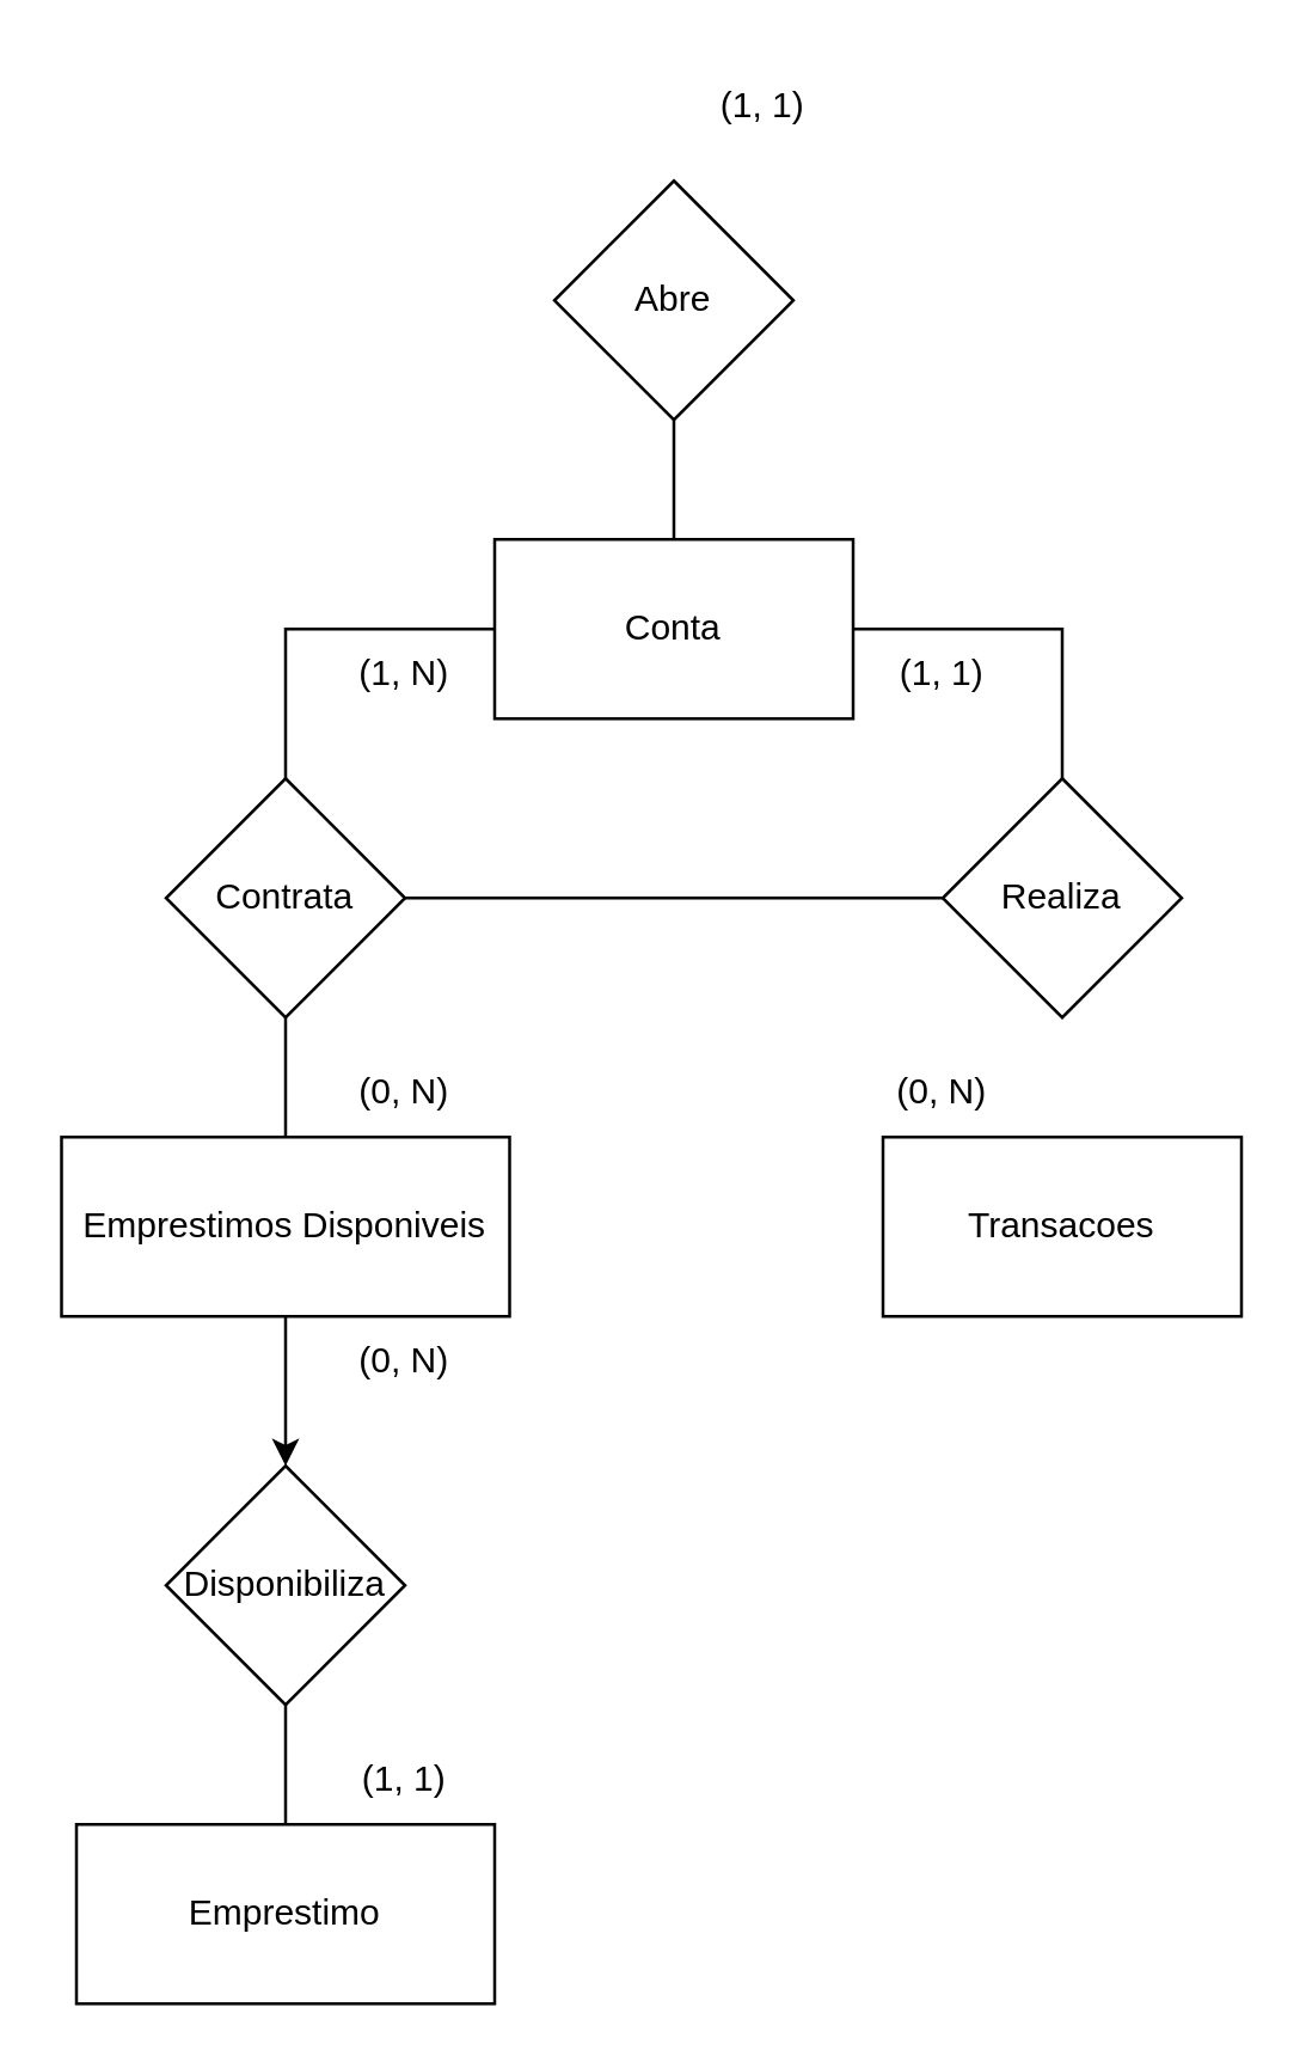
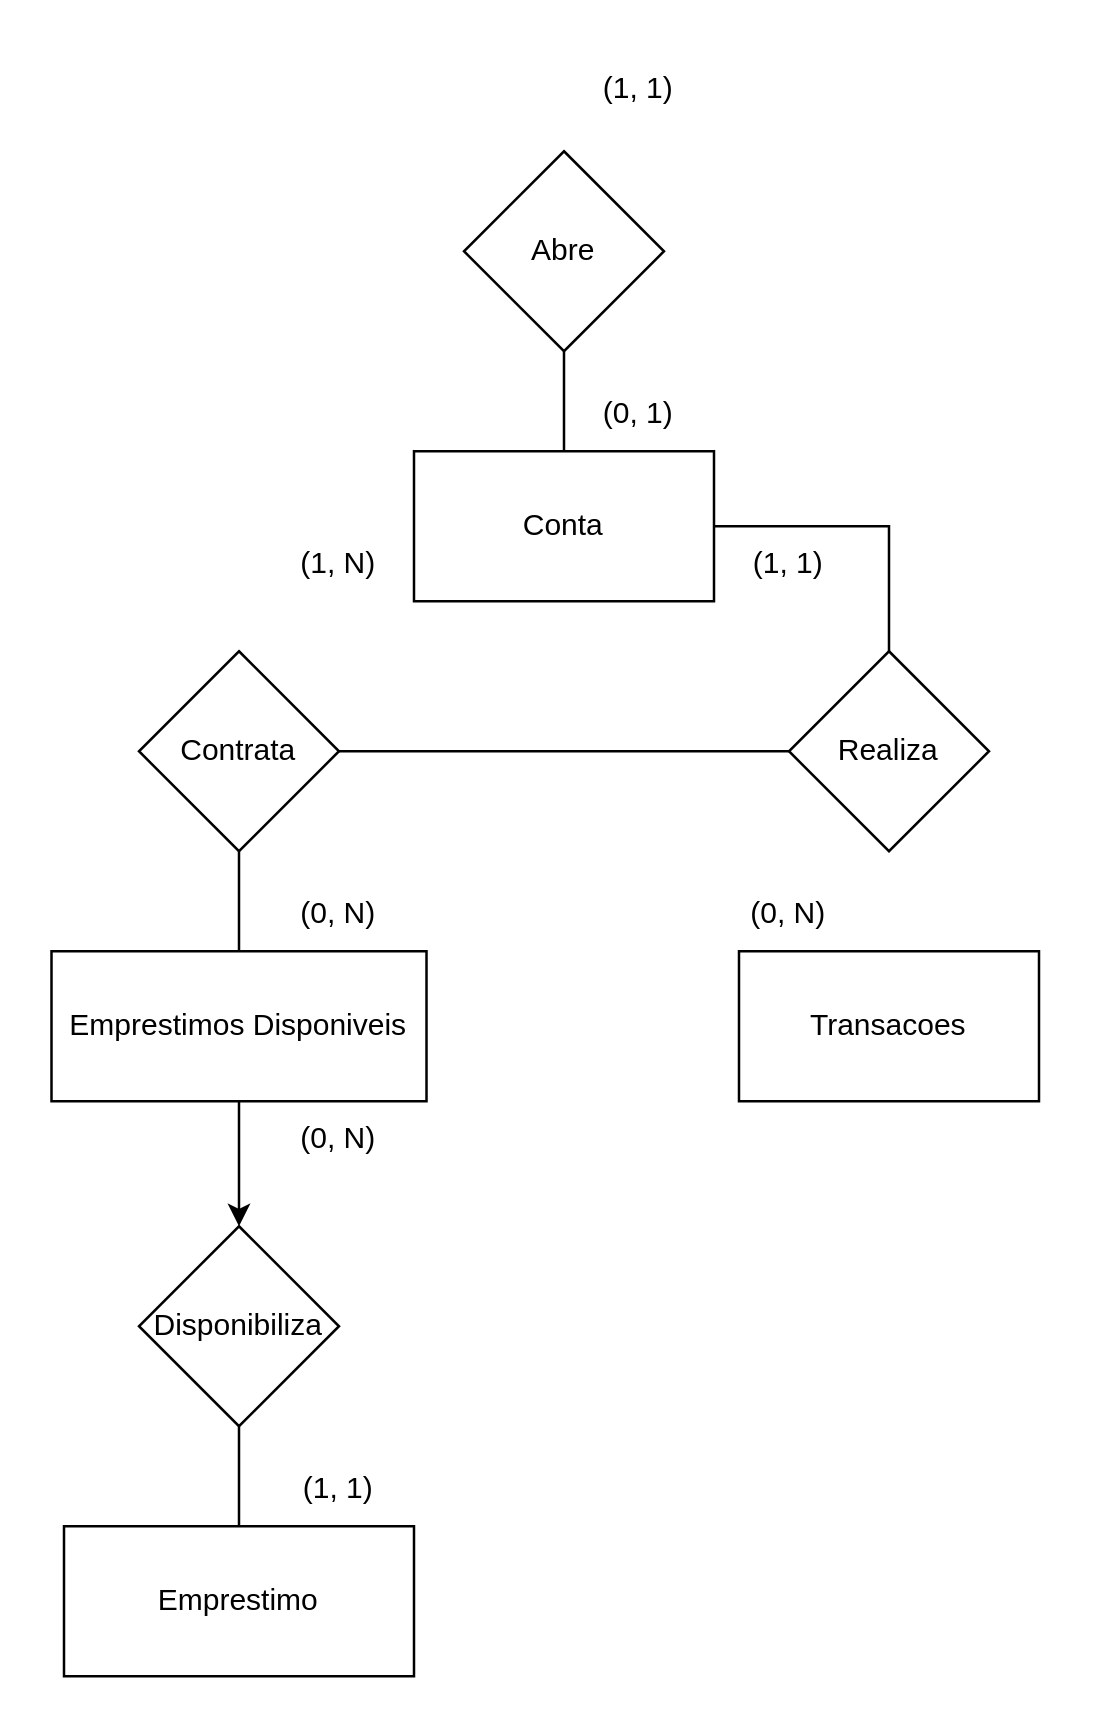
  <mxCell id="0" />
  <mxCell id="1" parent="0" />
- <mxCell id="2" style="edgeStyle=orthogonalEdgeStyle;rounded=0;orthogonalLoop=1;jettySize=auto;html=1;entryX=0.5;entryY=0;entryDx=0;entryDy=0;endArrow=none;startFill=0;" edge="1" parent="1" source="4" target="11"><mxGeometry relative="1" as="geometry" /></mxCell>
  <mxCell id="3" style="edgeStyle=orthogonalEdgeStyle;rounded=0;orthogonalLoop=1;jettySize=auto;html=1;entryX=0.5;entryY=0;entryDx=0;entryDy=0;endArrow=none;startFill=0;" edge="1" parent="1" source="4" target="9"><mxGeometry relative="1" as="geometry" /></mxCell>
  <mxCell id="4" value="Conta" style="rounded=0;whiteSpace=wrap;html=1;" vertex="1" parent="1"><mxGeometry x="165" y="180" width="120" height="60" as="geometry" /></mxCell>
  <mxCell id="5" value="Transacoes" style="rounded=0;whiteSpace=wrap;html=1;" vertex="1" parent="1"><mxGeometry x="295" y="380" width="120" height="60" as="geometry" /></mxCell>
  <mxCell id="6" style="edgeStyle=orthogonalEdgeStyle;rounded=0;orthogonalLoop=1;jettySize=auto;html=1;endArrow=none;startFill=0;" edge="1" parent="1" source="7" target="4"><mxGeometry relative="1" as="geometry" /></mxCell>
  <mxCell id="7" value="Abre" style="rhombus;whiteSpace=wrap;html=1;" vertex="1" parent="1"><mxGeometry x="185" y="60" width="80" height="80" as="geometry" /></mxCell>
  <mxCell id="8" style="edgeStyle=orthogonalEdgeStyle;rounded=0;orthogonalLoop=1;jettySize=auto;html=1;endArrow=none;startFill=0;" edge="1" parent="1" source="9" target="11"><mxGeometry relative="1" as="geometry" /></mxCell>
  <mxCell id="9" value="Realiza" style="rhombus;whiteSpace=wrap;html=1;" vertex="1" parent="1"><mxGeometry x="315" y="260" width="80" height="80" as="geometry" /></mxCell>
  <mxCell id="10" style="edgeStyle=orthogonalEdgeStyle;rounded=0;orthogonalLoop=1;jettySize=auto;html=1;entryX=0.5;entryY=0;entryDx=0;entryDy=0;endArrow=none;startFill=0;" edge="1" parent="1" source="11" target="13"><mxGeometry relative="1" as="geometry" /></mxCell>
  <mxCell id="11" value="Contrata" style="rhombus;whiteSpace=wrap;html=1;" vertex="1" parent="1"><mxGeometry x="55" y="260" width="80" height="80" as="geometry" /></mxCell>
  <mxCell id="12" style="edgeStyle=orthogonalEdgeStyle;rounded=0;orthogonalLoop=1;jettySize=auto;html=1;entryX=0.5;entryY=0;entryDx=0;entryDy=0;endArrow=classic;startFill=0;" edge="1" parent="1" source="13" target="16"><mxGeometry relative="1" as="geometry" /></mxCell>
  <mxCell id="13" value="Emprestimos Disponiveis" style="rounded=0;whiteSpace=wrap;html=1;" vertex="1" parent="1"><mxGeometry x="20" y="380" width="150" height="60" as="geometry" /></mxCell>
  <mxCell id="14" value="Emprestimo" style="rounded=0;whiteSpace=wrap;html=1;" vertex="1" parent="1"><mxGeometry x="25" y="610" width="140" height="60" as="geometry" /></mxCell>
  <mxCell id="15" style="edgeStyle=orthogonalEdgeStyle;rounded=0;orthogonalLoop=1;jettySize=auto;html=1;entryX=0.5;entryY=0;entryDx=0;entryDy=0;endArrow=none;startFill=0;" edge="1" parent="1" source="16" target="14"><mxGeometry relative="1" as="geometry" /></mxCell>
  <mxCell id="16" value="Disponibiliza" style="rhombus;whiteSpace=wrap;html=1;" vertex="1" parent="1"><mxGeometry x="55" y="490" width="80" height="80" as="geometry" /></mxCell>
  <mxCell id="17" value="(0, N)" style="text;html=1;align=center;verticalAlign=middle;whiteSpace=wrap;rounded=0;" vertex="1" parent="1"><mxGeometry x="285" y="350" width="60" height="30" as="geometry" /></mxCell>
  <mxCell id="18" value="(1, 1)" style="text;html=1;align=center;verticalAlign=middle;whiteSpace=wrap;rounded=0;" vertex="1" parent="1"><mxGeometry x="285" y="210" width="60" height="30" as="geometry" /></mxCell>
+ <mxCell id="19" value="(0, 1)" style="text;html=1;align=center;verticalAlign=middle;whiteSpace=wrap;rounded=0;" vertex="1" parent="1"><mxGeometry x="225" y="150" width="60" height="30" as="geometry" /></mxCell>
  <mxCell id="20" value="(1, 1)" style="text;html=1;align=center;verticalAlign=middle;whiteSpace=wrap;rounded=0;" vertex="1" parent="1"><mxGeometry x="225" y="20" width="60" height="30" as="geometry" /></mxCell>
  <mxCell id="21" value="(0, N)" style="text;html=1;align=center;verticalAlign=middle;whiteSpace=wrap;rounded=0;" vertex="1" parent="1"><mxGeometry x="105" y="440" width="60" height="30" as="geometry" /></mxCell>
  <mxCell id="22" value="(1, 1)" style="text;html=1;align=center;verticalAlign=middle;whiteSpace=wrap;rounded=0;" vertex="1" parent="1"><mxGeometry x="105" y="580" width="60" height="30" as="geometry" /></mxCell>
  <mxCell id="23" value="(0, N)" style="text;html=1;align=center;verticalAlign=middle;whiteSpace=wrap;rounded=0;" vertex="1" parent="1"><mxGeometry x="105" y="350" width="60" height="30" as="geometry" /></mxCell>
  <mxCell id="24" value="(1, N)" style="text;html=1;align=center;verticalAlign=middle;whiteSpace=wrap;rounded=0;" vertex="1" parent="1"><mxGeometry x="105" y="210" width="60" height="30" as="geometry" /></mxCell>
